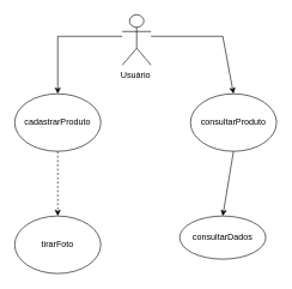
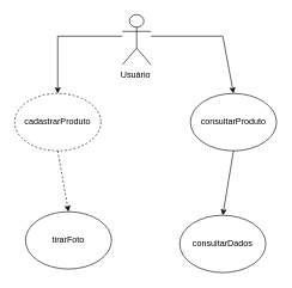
  <mxCell id="0" />
  <mxCell id="1" parent="0" />
  <mxCell id="2" value="Usuário&amp;nbsp;" style="shape=umlActor;verticalLabelPosition=bottom;verticalAlign=top;html=1;outlineConnect=0;" vertex="1" parent="1"><mxGeometry x="170" y="20" width="40" height="70" as="geometry" /></mxCell>
- <mxCell id="3" value="cadastrarProduto" style="ellipse;whiteSpace=wrap;html=1;" vertex="1" parent="1"><mxGeometry x="20" y="130" width="120" height="80" as="geometry" /></mxCell>
- <mxCell id="4" value="tirarFoto" style="ellipse;whiteSpace=wrap;html=1;" vertex="1" parent="1"><mxGeometry x="20" y="300" width="120" height="80" as="geometry" /></mxCell>
+ <mxCell id="3" value="cadastrarProduto" style="ellipse;whiteSpace=wrap;html=1;dashed=1;" vertex="1" parent="1"><mxGeometry x="20" y="130" width="120" height="80" as="geometry" /></mxCell>
+ <mxCell id="4" value="tirarFoto" style="ellipse;whiteSpace=wrap;html=1;" vertex="1" parent="1"><mxGeometry x="35" y="295" width="120" height="80" as="geometry" /></mxCell>
  <mxCell id="5" value="consultarProduto" style="ellipse;whiteSpace=wrap;html=1;" vertex="1" parent="1"><mxGeometry x="265" y="130" width="120" height="80" as="geometry" /></mxCell>
- <mxCell id="6" value="consultarDados" style="ellipse;whiteSpace=wrap;html=1;" vertex="1" parent="1"><mxGeometry x="250" y="300" width="120" height="60" as="geometry" /></mxCell>
+ <mxCell id="6" value="consultarDados" style="ellipse;whiteSpace=wrap;html=1;" vertex="1" parent="1"><mxGeometry x="250" y="300" width="120" height="80" as="geometry" /></mxCell>
  <mxCell id="7" value="" style="endArrow=classic;html=1;rounded=0;entryX=0.5;entryY=0;entryDx=0;entryDy=0;" edge="1" parent="1" target="3"><mxGeometry width="50" height="50" relative="1" as="geometry"><mxPoint x="170" y="50" as="sourcePoint" /><mxPoint x="80" y="120" as="targetPoint" /><Array as="points"><mxPoint x="80" y="50" /></Array></mxGeometry></mxCell>
  <mxCell id="8" value="" style="endArrow=classic;html=1;rounded=0;entryX=0.5;entryY=0;entryDx=0;entryDy=0;exitX=0.5;exitY=1;exitDx=0;exitDy=0;dashed=1;" edge="1" parent="1" source="3" target="4"><mxGeometry width="50" height="50" relative="1" as="geometry"><mxPoint x="55" y="280" as="sourcePoint" /><mxPoint x="105" y="230" as="targetPoint" /></mxGeometry></mxCell>
  <mxCell id="9" value="" style="endArrow=classic;html=1;rounded=0;entryX=0.5;entryY=0;entryDx=0;entryDy=0;" edge="1" parent="1" target="5"><mxGeometry width="50" height="50" relative="1" as="geometry"><mxPoint x="210" y="50" as="sourcePoint" /><mxPoint x="310" y="120" as="targetPoint" /><Array as="points"><mxPoint x="310" y="50" /></Array></mxGeometry></mxCell>
  <mxCell id="10" value="" style="endArrow=classic;html=1;rounded=0;entryX=0.5;entryY=0;entryDx=0;entryDy=0;exitX=0.5;exitY=1;exitDx=0;exitDy=0;" edge="1" parent="1" source="5" target="6"><mxGeometry width="50" height="50" relative="1" as="geometry"><mxPoint x="285" y="280" as="sourcePoint" /><mxPoint x="335" y="230" as="targetPoint" /></mxGeometry></mxCell>
